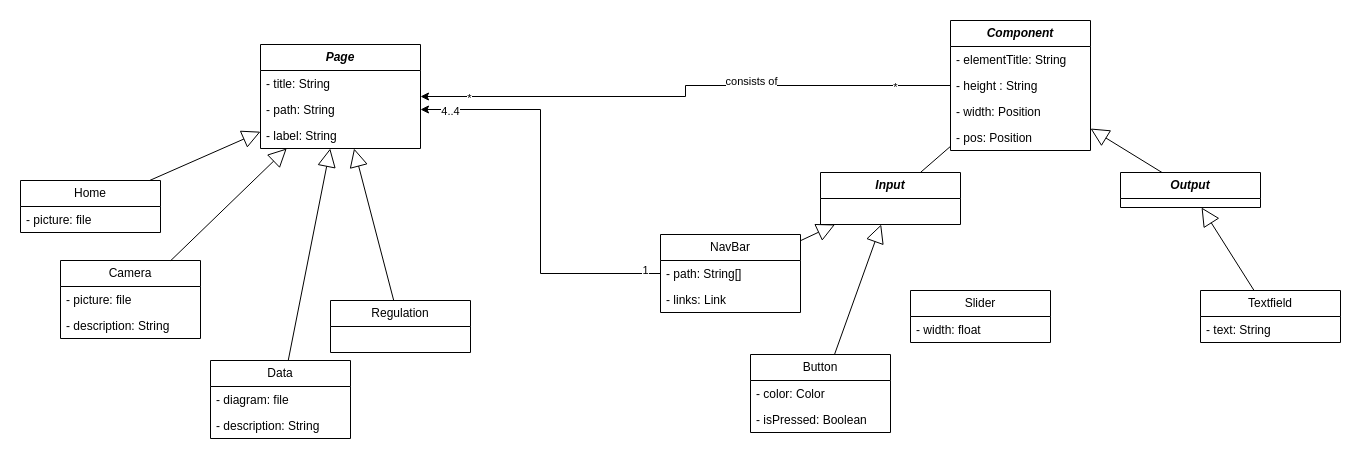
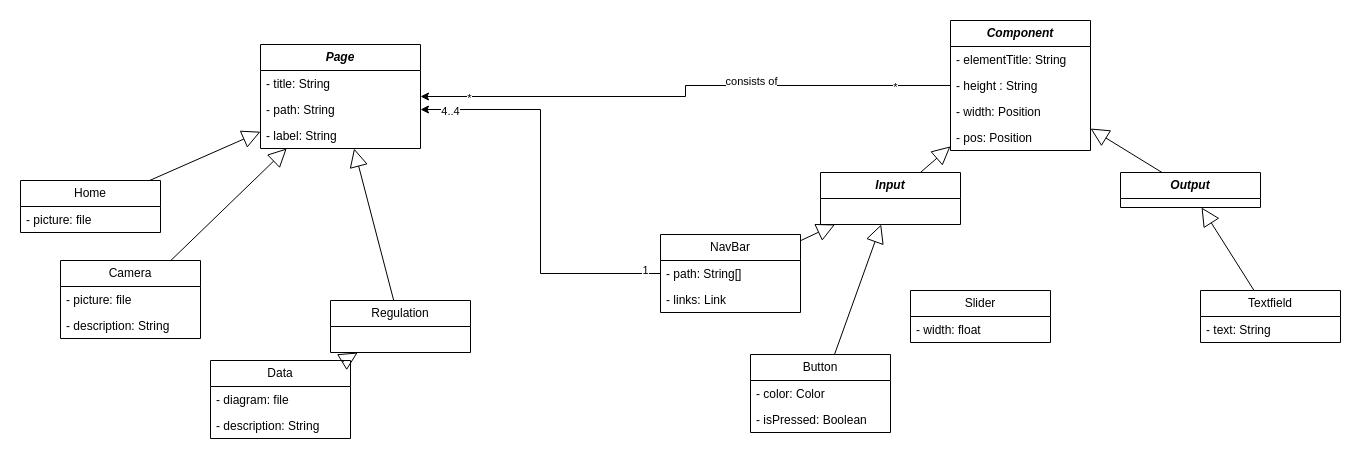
  <mxCell id="0" />
  <mxCell id="1" parent="0" />
  <mxCell id="2" value="&lt;i&gt;&lt;b&gt;Page&lt;/b&gt;&lt;/i&gt;" style="swimlane;fontStyle=0;childLayout=stackLayout;horizontal=1;startSize=26;fillColor=none;horizontalStack=0;resizeParent=1;resizeParentMax=0;resizeLast=0;collapsible=1;marginBottom=0;whiteSpace=wrap;html=1;" parent="1" vertex="1"><mxGeometry x="260" y="44" width="160" height="104" as="geometry" /></mxCell>
  <mxCell id="3" value="- title: String" style="text;strokeColor=none;fillColor=none;align=left;verticalAlign=top;spacingLeft=4;spacingRight=4;overflow=hidden;rotatable=0;points=[[0,0.5],[1,0.5]];portConstraint=eastwest;whiteSpace=wrap;html=1;" parent="2" vertex="1"><mxGeometry y="26" width="160" height="26" as="geometry" /></mxCell>
  <mxCell id="4" value="-&amp;nbsp;path: String" style="text;strokeColor=none;fillColor=none;align=left;verticalAlign=top;spacingLeft=4;spacingRight=4;overflow=hidden;rotatable=0;points=[[0,0.5],[1,0.5]];portConstraint=eastwest;whiteSpace=wrap;html=1;" parent="2" vertex="1"><mxGeometry y="52" width="160" height="26" as="geometry" /></mxCell>
  <mxCell id="5" value="- label: String" style="text;strokeColor=none;fillColor=none;align=left;verticalAlign=top;spacingLeft=4;spacingRight=4;overflow=hidden;rotatable=0;points=[[0,0.5],[1,0.5]];portConstraint=eastwest;whiteSpace=wrap;html=1;" parent="2" vertex="1"><mxGeometry y="78" width="160" height="26" as="geometry" /></mxCell>
  <mxCell id="6" value="Data" style="swimlane;fontStyle=0;childLayout=stackLayout;horizontal=1;startSize=26;fillColor=none;horizontalStack=0;resizeParent=1;resizeParentMax=0;resizeLast=0;collapsible=1;marginBottom=0;whiteSpace=wrap;html=1;" parent="1" vertex="1"><mxGeometry x="210" y="360" width="140" height="78" as="geometry" /></mxCell>
  <mxCell id="7" value="- diagram: file" style="text;strokeColor=none;fillColor=none;align=left;verticalAlign=top;spacingLeft=4;spacingRight=4;overflow=hidden;rotatable=0;points=[[0,0.5],[1,0.5]];portConstraint=eastwest;whiteSpace=wrap;html=1;" parent="6" vertex="1"><mxGeometry y="26" width="140" height="26" as="geometry" /></mxCell>
  <mxCell id="8" value="- description: String" style="text;strokeColor=none;fillColor=none;align=left;verticalAlign=top;spacingLeft=4;spacingRight=4;overflow=hidden;rotatable=0;points=[[0,0.5],[1,0.5]];portConstraint=eastwest;whiteSpace=wrap;html=1;" parent="6" vertex="1"><mxGeometry y="52" width="140" height="26" as="geometry" /></mxCell>
  <mxCell id="9" value="Regulation" style="swimlane;fontStyle=0;childLayout=stackLayout;horizontal=1;startSize=26;fillColor=none;horizontalStack=0;resizeParent=1;resizeParentMax=0;resizeLast=0;collapsible=1;marginBottom=0;whiteSpace=wrap;html=1;" parent="1" vertex="1"><mxGeometry x="330" y="300" width="140" height="52" as="geometry" /></mxCell>
  <mxCell id="10" value="Camera" style="swimlane;fontStyle=0;childLayout=stackLayout;horizontal=1;startSize=26;fillColor=none;horizontalStack=0;resizeParent=1;resizeParentMax=0;resizeLast=0;collapsible=1;marginBottom=0;whiteSpace=wrap;html=1;" parent="1" vertex="1"><mxGeometry x="60" y="260" width="140" height="78" as="geometry" /></mxCell>
  <mxCell id="11" value="- picture: file" style="text;strokeColor=none;fillColor=none;align=left;verticalAlign=top;spacingLeft=4;spacingRight=4;overflow=hidden;rotatable=0;points=[[0,0.5],[1,0.5]];portConstraint=eastwest;whiteSpace=wrap;html=1;" parent="10" vertex="1"><mxGeometry y="26" width="140" height="26" as="geometry" /></mxCell>
  <mxCell id="12" value="- description: String" style="text;strokeColor=none;fillColor=none;align=left;verticalAlign=top;spacingLeft=4;spacingRight=4;overflow=hidden;rotatable=0;points=[[0,0.5],[1,0.5]];portConstraint=eastwest;whiteSpace=wrap;html=1;" parent="10" vertex="1"><mxGeometry y="52" width="140" height="26" as="geometry" /></mxCell>
  <mxCell id="13" value="" style="endArrow=block;endSize=16;endFill=0;html=1;rounded=0;" parent="1" source="17" target="2" edge="1"><mxGeometry x="0.053" y="3" width="160" relative="1" as="geometry"><mxPoint x="116" y="338" as="sourcePoint" /><mxPoint x="266" y="360" as="targetPoint" /><mxPoint as="offset" /></mxGeometry></mxCell>
  <mxCell id="14" value="" style="endArrow=block;endSize=16;endFill=0;html=1;rounded=0;" parent="1" source="10" target="2" edge="1"><mxGeometry x="0.053" y="3" width="160" relative="1" as="geometry"><mxPoint x="126" y="400" as="sourcePoint" /><mxPoint x="356" y="310" as="targetPoint" /><mxPoint as="offset" /></mxGeometry></mxCell>
- <mxCell id="15" value="" style="endArrow=block;endSize=16;endFill=0;html=1;rounded=0;" parent="1" source="6" target="2" edge="1"><mxGeometry x="0.053" y="3" width="160" relative="1" as="geometry"><mxPoint x="426" y="452" as="sourcePoint" /><mxPoint x="464" y="370" as="targetPoint" /><mxPoint as="offset" /></mxGeometry></mxCell>
+ <mxCell id="15" value="" style="endArrow=block;endSize=16;endFill=0;html=1;rounded=0;" parent="1" source="6" target="9" edge="1"><mxGeometry x="0.053" y="3" width="160" relative="1" as="geometry"><mxPoint x="426" y="452" as="sourcePoint" /><mxPoint x="464" y="370" as="targetPoint" /><mxPoint as="offset" /></mxGeometry></mxCell>
  <mxCell id="16" value="" style="endArrow=block;endSize=16;endFill=0;html=1;rounded=0;" parent="1" source="9" target="2" edge="1"><mxGeometry x="0.053" y="3" width="160" relative="1" as="geometry"><mxPoint x="555" y="400" as="sourcePoint" /><mxPoint x="474" y="318" as="targetPoint" /><mxPoint as="offset" /></mxGeometry></mxCell>
  <mxCell id="17" value="Home" style="swimlane;fontStyle=0;childLayout=stackLayout;horizontal=1;startSize=26;fillColor=none;horizontalStack=0;resizeParent=1;resizeParentMax=0;resizeLast=0;collapsible=1;marginBottom=0;whiteSpace=wrap;html=1;" parent="1" vertex="1"><mxGeometry x="20" y="180" width="140" height="52" as="geometry" /></mxCell>
  <mxCell id="18" value="- picture: file" style="text;strokeColor=none;fillColor=none;align=left;verticalAlign=top;spacingLeft=4;spacingRight=4;overflow=hidden;rotatable=0;points=[[0,0.5],[1,0.5]];portConstraint=eastwest;whiteSpace=wrap;html=1;" parent="17" vertex="1"><mxGeometry y="26" width="140" height="26" as="geometry" /></mxCell>
  <mxCell id="19" style="edgeStyle=orthogonalEdgeStyle;rounded=0;orthogonalLoop=1;jettySize=auto;html=1;" parent="1" source="23" target="2" edge="1"><mxGeometry relative="1" as="geometry" /></mxCell>
  <mxCell id="20" value="*" style="edgeLabel;html=1;align=center;verticalAlign=middle;resizable=0;points=[];" parent="19" vertex="1" connectable="0"><mxGeometry x="-0.793" y="1" relative="1" as="geometry"><mxPoint as="offset" /></mxGeometry></mxCell>
  <mxCell id="21" value="*" style="edgeLabel;html=1;align=center;verticalAlign=middle;resizable=0;points=[];" parent="19" vertex="1" connectable="0"><mxGeometry x="0.824" y="1" relative="1" as="geometry"><mxPoint as="offset" /></mxGeometry></mxCell>
  <mxCell id="22" value="consists of" style="edgeLabel;html=1;align=center;verticalAlign=middle;resizable=0;points=[];" parent="19" vertex="1" connectable="0"><mxGeometry x="0.009" y="-1" relative="1" as="geometry"><mxPoint x="66" y="-13" as="offset" /></mxGeometry></mxCell>
  <mxCell id="23" value="&lt;b&gt;&lt;i&gt;Component&lt;/i&gt;&lt;/b&gt;" style="swimlane;fontStyle=0;childLayout=stackLayout;horizontal=1;startSize=26;fillColor=none;horizontalStack=0;resizeParent=1;resizeParentMax=0;resizeLast=0;collapsible=1;marginBottom=0;whiteSpace=wrap;html=1;" parent="1" vertex="1"><mxGeometry x="950" y="20" width="140" height="130" as="geometry" /></mxCell>
  <mxCell id="24" value="- elementTitle: String" style="text;strokeColor=none;fillColor=none;align=left;verticalAlign=top;spacingLeft=4;spacingRight=4;overflow=hidden;rotatable=0;points=[[0,0.5],[1,0.5]];portConstraint=eastwest;whiteSpace=wrap;html=1;" parent="23" vertex="1"><mxGeometry y="26" width="140" height="26" as="geometry" /></mxCell>
  <mxCell id="25" value="- height : String" style="text;strokeColor=none;fillColor=none;align=left;verticalAlign=top;spacingLeft=4;spacingRight=4;overflow=hidden;rotatable=0;points=[[0,0.5],[1,0.5]];portConstraint=eastwest;whiteSpace=wrap;html=1;" parent="23" vertex="1"><mxGeometry y="52" width="140" height="26" as="geometry" /></mxCell>
  <mxCell id="26" value="- width: Position" style="text;strokeColor=none;fillColor=none;align=left;verticalAlign=top;spacingLeft=4;spacingRight=4;overflow=hidden;rotatable=0;points=[[0,0.5],[1,0.5]];portConstraint=eastwest;whiteSpace=wrap;html=1;" parent="23" vertex="1"><mxGeometry y="78" width="140" height="26" as="geometry" /></mxCell>
  <mxCell id="27" value="- pos: Position" style="text;strokeColor=none;fillColor=none;align=left;verticalAlign=top;spacingLeft=4;spacingRight=4;overflow=hidden;rotatable=0;points=[[0,0.5],[1,0.5]];portConstraint=eastwest;whiteSpace=wrap;html=1;" parent="23" vertex="1"><mxGeometry y="104" width="140" height="26" as="geometry" /></mxCell>
  <mxCell id="28" value="" style="endArrow=block;endSize=16;endFill=0;html=1;rounded=0;" parent="1" source="29" target="36" edge="1"><mxGeometry x="0.053" y="3" width="160" relative="1" as="geometry"><mxPoint x="770" y="608" as="sourcePoint" /><mxPoint x="869.231" y="470" as="targetPoint" /><mxPoint as="offset" /></mxGeometry></mxCell>
  <mxCell id="29" value="Button" style="swimlane;fontStyle=0;childLayout=stackLayout;horizontal=1;startSize=26;fillColor=none;horizontalStack=0;resizeParent=1;resizeParentMax=0;resizeLast=0;collapsible=1;marginBottom=0;whiteSpace=wrap;html=1;" parent="1" vertex="1"><mxGeometry x="750" y="354" width="140" height="78" as="geometry" /></mxCell>
  <mxCell id="30" value="- color: Color" style="text;strokeColor=none;fillColor=none;align=left;verticalAlign=top;spacingLeft=4;spacingRight=4;overflow=hidden;rotatable=0;points=[[0,0.5],[1,0.5]];portConstraint=eastwest;whiteSpace=wrap;html=1;" parent="29" vertex="1"><mxGeometry y="26" width="140" height="26" as="geometry" /></mxCell>
  <mxCell id="31" value="- isPressed: Boolean" style="text;strokeColor=none;fillColor=none;align=left;verticalAlign=top;spacingLeft=4;spacingRight=4;overflow=hidden;rotatable=0;points=[[0,0.5],[1,0.5]];portConstraint=eastwest;whiteSpace=wrap;html=1;" parent="29" vertex="1"><mxGeometry y="52" width="140" height="26" as="geometry" /></mxCell>
  <mxCell id="32" value="NavBar" style="swimlane;fontStyle=0;childLayout=stackLayout;horizontal=1;startSize=26;fillColor=none;horizontalStack=0;resizeParent=1;resizeParentMax=0;resizeLast=0;collapsible=1;marginBottom=0;whiteSpace=wrap;html=1;" parent="1" vertex="1"><mxGeometry x="660" y="234" width="140" height="78" as="geometry" /></mxCell>
  <mxCell id="33" value="- path: String[]" style="text;strokeColor=none;fillColor=none;align=left;verticalAlign=top;spacingLeft=4;spacingRight=4;overflow=hidden;rotatable=0;points=[[0,0.5],[1,0.5]];portConstraint=eastwest;whiteSpace=wrap;html=1;" parent="32" vertex="1"><mxGeometry y="26" width="140" height="26" as="geometry" /></mxCell>
  <mxCell id="34" value="- links: Link" style="text;strokeColor=none;fillColor=none;align=left;verticalAlign=top;spacingLeft=4;spacingRight=4;overflow=hidden;rotatable=0;points=[[0,0.5],[1,0.5]];portConstraint=eastwest;whiteSpace=wrap;html=1;" parent="32" vertex="1"><mxGeometry y="52" width="140" height="26" as="geometry" /></mxCell>
  <mxCell id="35" value="" style="endArrow=block;endSize=16;endFill=0;html=1;rounded=0;" parent="1" source="32" target="36" edge="1"><mxGeometry x="0.053" y="3" width="160" relative="1" as="geometry"><mxPoint x="780" y="535" as="sourcePoint" /><mxPoint x="750" y="370" as="targetPoint" /><mxPoint as="offset" /></mxGeometry></mxCell>
  <mxCell id="36" value="&lt;i&gt;&lt;b&gt;Input&lt;/b&gt;&lt;/i&gt;" style="swimlane;fontStyle=0;childLayout=stackLayout;horizontal=1;startSize=26;fillColor=none;horizontalStack=0;resizeParent=1;resizeParentMax=0;resizeLast=0;collapsible=1;marginBottom=0;whiteSpace=wrap;html=1;" parent="1" vertex="1"><mxGeometry x="820" y="172" width="140" height="52" as="geometry" /></mxCell>
  <mxCell id="37" value="&lt;b&gt;&lt;i&gt;Output&lt;/i&gt;&lt;/b&gt;" style="swimlane;fontStyle=0;childLayout=stackLayout;horizontal=1;startSize=26;fillColor=none;horizontalStack=0;resizeParent=1;resizeParentMax=0;resizeLast=0;collapsible=1;marginBottom=0;whiteSpace=wrap;html=1;" parent="1" vertex="1"><mxGeometry x="1120" y="172" width="140" height="35" as="geometry" /></mxCell>
- <mxCell id="38" value="" style="endArrow=none;endSize=16;endFill=0;html=1;rounded=0;" parent="1" source="36" target="23" edge="1"><mxGeometry x="0.053" y="3" width="160" relative="1" as="geometry"><mxPoint x="840" y="220" as="sourcePoint" /><mxPoint x="845.571" y="110" as="targetPoint" /><mxPoint as="offset" /></mxGeometry></mxCell>
+ <mxCell id="38" value="" style="endArrow=block;endSize=16;endFill=0;html=1;rounded=0;" parent="1" source="36" target="23" edge="1"><mxGeometry x="0.053" y="3" width="160" relative="1" as="geometry"><mxPoint x="840" y="220" as="sourcePoint" /><mxPoint x="845.571" y="110" as="targetPoint" /><mxPoint as="offset" /></mxGeometry></mxCell>
  <mxCell id="39" value="" style="endArrow=block;endSize=16;endFill=0;html=1;rounded=0;" parent="1" source="37" target="23" edge="1"><mxGeometry x="0.053" y="3" width="160" relative="1" as="geometry"><mxPoint x="870" y="222" as="sourcePoint" /><mxPoint x="934" y="170" as="targetPoint" /><mxPoint as="offset" /></mxGeometry></mxCell>
  <mxCell id="40" value="Slider" style="swimlane;fontStyle=0;childLayout=stackLayout;horizontal=1;startSize=26;fillColor=none;horizontalStack=0;resizeParent=1;resizeParentMax=0;resizeLast=0;collapsible=1;marginBottom=0;whiteSpace=wrap;html=1;" parent="1" vertex="1"><mxGeometry x="910" y="290" width="140" height="52" as="geometry" /></mxCell>
  <mxCell id="41" value="- width: float" style="text;strokeColor=none;fillColor=none;align=left;verticalAlign=top;spacingLeft=4;spacingRight=4;overflow=hidden;rotatable=0;points=[[0,0.5],[1,0.5]];portConstraint=eastwest;whiteSpace=wrap;html=1;" parent="40" vertex="1"><mxGeometry y="26" width="140" height="26" as="geometry" /></mxCell>
  <mxCell id="42" value="Textfield" style="swimlane;fontStyle=0;childLayout=stackLayout;horizontal=1;startSize=26;fillColor=none;horizontalStack=0;resizeParent=1;resizeParentMax=0;resizeLast=0;collapsible=1;marginBottom=0;whiteSpace=wrap;html=1;" parent="1" vertex="1"><mxGeometry x="1200" y="290" width="140" height="52" as="geometry" /></mxCell>
  <mxCell id="43" value="- text: String" style="text;strokeColor=none;fillColor=none;align=left;verticalAlign=top;spacingLeft=4;spacingRight=4;overflow=hidden;rotatable=0;points=[[0,0.5],[1,0.5]];portConstraint=eastwest;whiteSpace=wrap;html=1;" parent="42" vertex="1"><mxGeometry y="26" width="140" height="26" as="geometry" /></mxCell>
  <mxCell id="44" value="" style="endArrow=block;endSize=16;endFill=0;html=1;rounded=0;" parent="1" source="42" target="37" edge="1"><mxGeometry x="0.053" y="3" width="160" relative="1" as="geometry"><mxPoint x="1215.5" y="322" as="sourcePoint" /><mxPoint x="1164.5" y="254" as="targetPoint" /><mxPoint as="offset" /></mxGeometry></mxCell>
  <mxCell id="45" style="edgeStyle=orthogonalEdgeStyle;rounded=0;orthogonalLoop=1;jettySize=auto;html=1;" parent="1" source="33" target="4" edge="1"><mxGeometry relative="1" as="geometry" /></mxCell>
  <mxCell id="46" value="1" style="edgeLabel;html=1;align=center;verticalAlign=middle;resizable=0;points=[];" parent="45" vertex="1" connectable="0"><mxGeometry x="-0.923" y="-4" relative="1" as="geometry"><mxPoint as="offset" /></mxGeometry></mxCell>
  <mxCell id="47" value="4..4" style="edgeLabel;html=1;align=center;verticalAlign=middle;resizable=0;points=[];" parent="45" vertex="1" connectable="0"><mxGeometry x="0.856" y="1" relative="1" as="geometry"><mxPoint as="offset" /></mxGeometry></mxCell>
